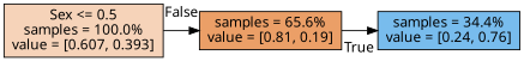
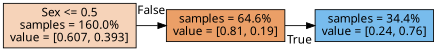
  digraph {
    fontname="Noto Sans"
    rankdir=LR
    node [color=black fontname="Noto Sans" shape=box style=filled]
    edge [fontname="Noto Sans" labeldistance=2.5]
-   n1 [fillcolor="#f6d3b9" label="Sex <= 0.5\nsamples = 100.0%\nvalue = [0.607, 0.393]"]
-   n2 [fillcolor="#eb9f67" label="samples = 65.6%\nvalue = [0.81, 0.19]"]
+   n1 [fillcolor="#f6d3b9" label="Sex <= 0.5\nsamples = 160.0%\nvalue = [0.607, 0.393]"]
+   n2 [fillcolor="#eb9f67" label="samples = 64.6%\nvalue = [0.81, 0.19]"]
    n3 [fillcolor="#78bced" label="samples = 34.4%\nvalue = [0.24, 0.76]"]
    n1 -> n2 [headlabel=False labelangle=-45]
    n2 -> n3 [headlabel=True labelangle=45]
  }
